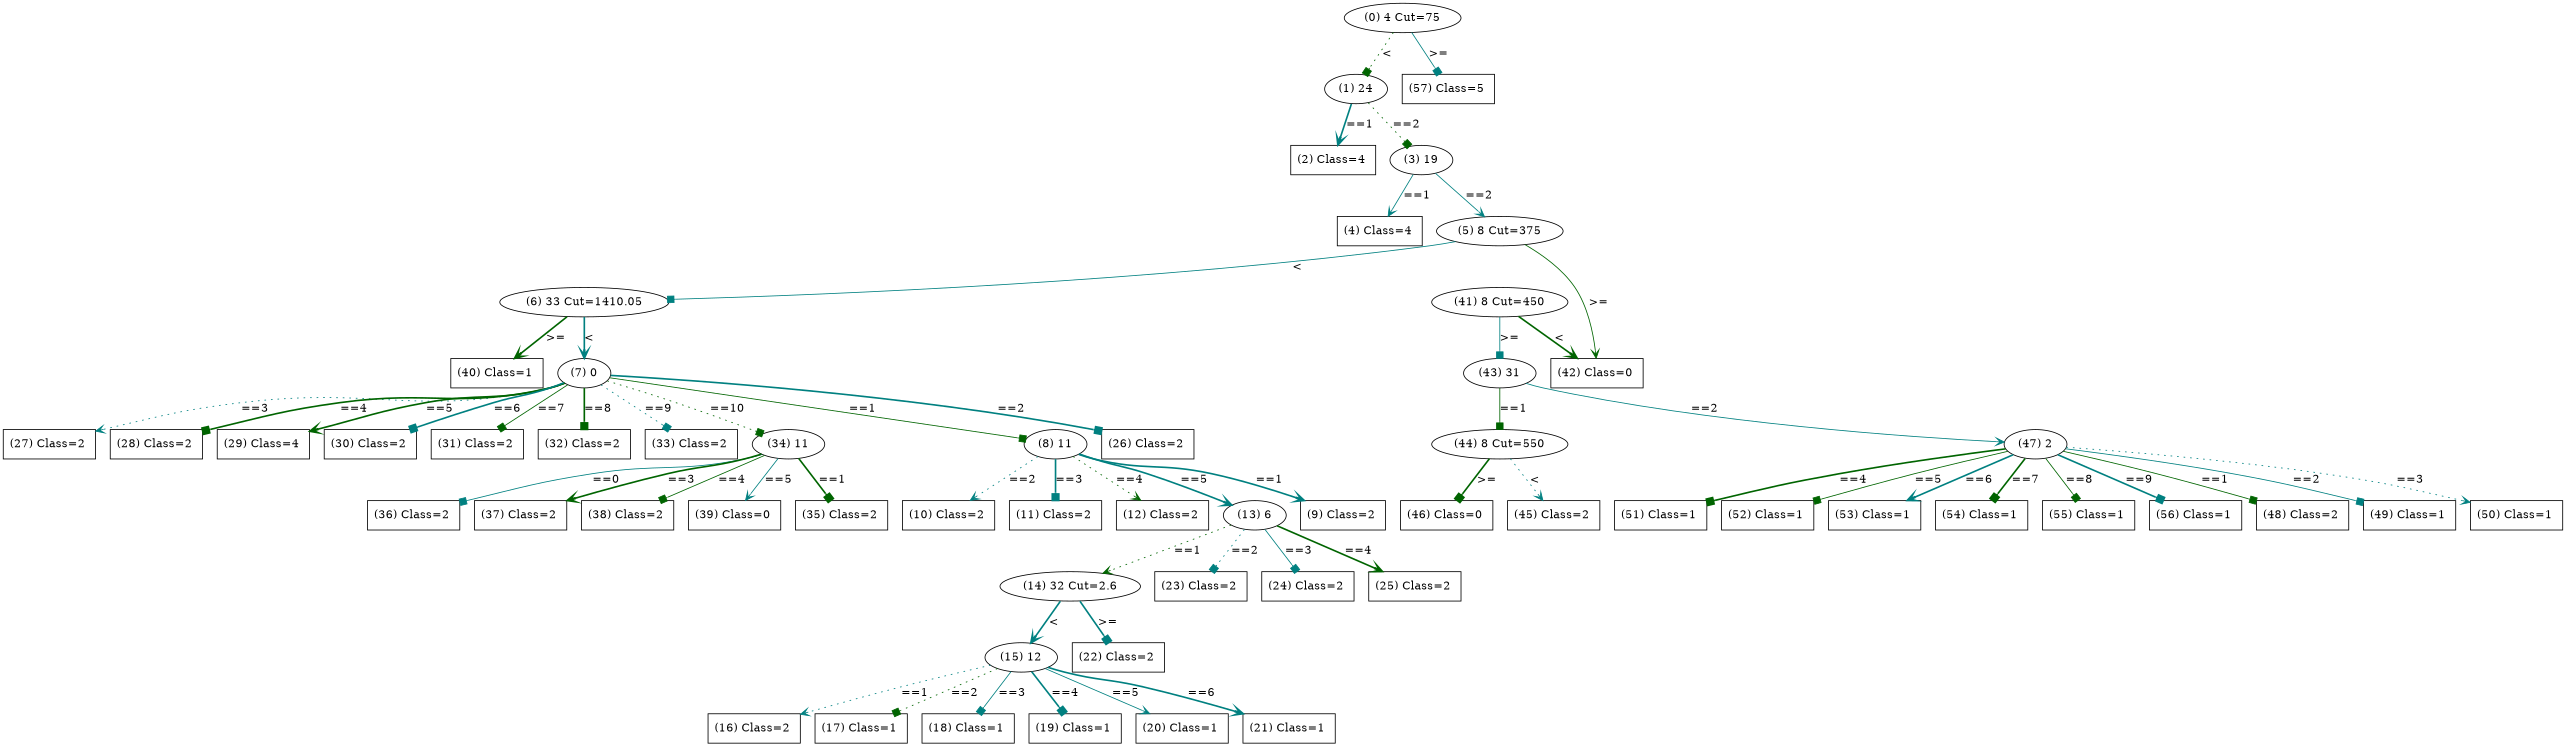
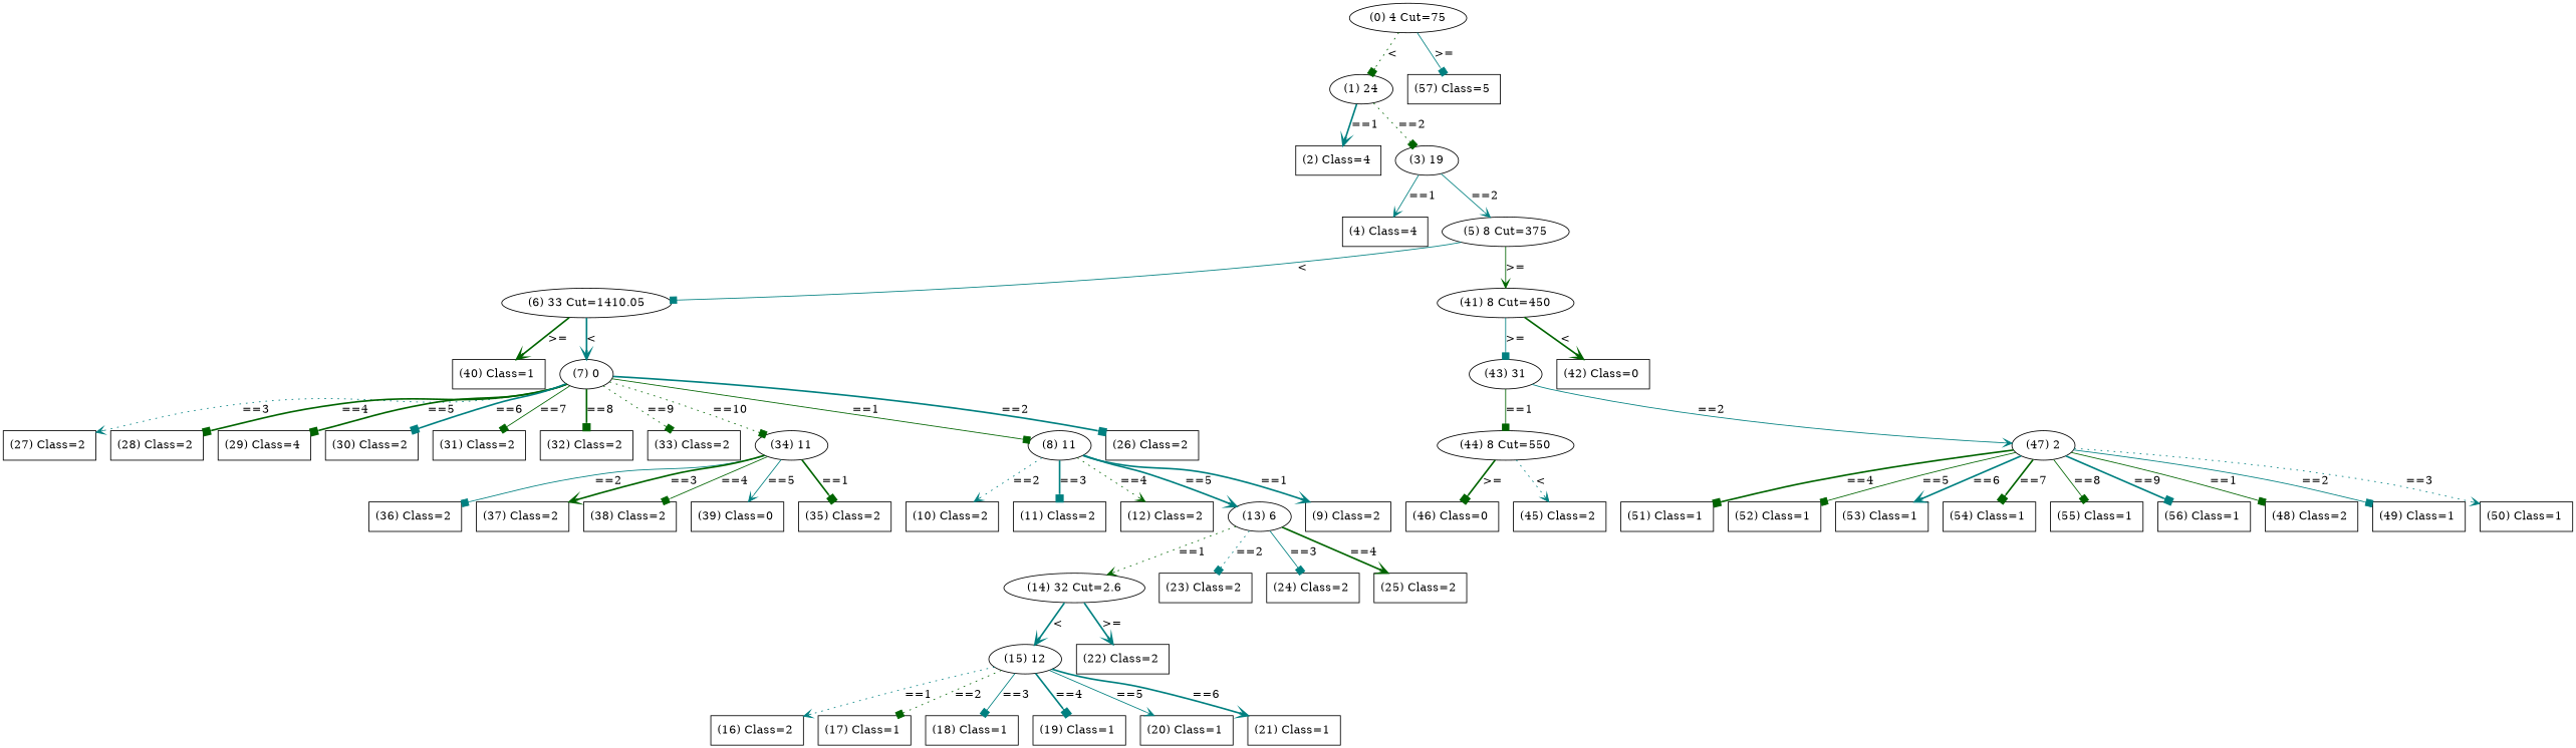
  digraph {
    node [shape=box]
    edge [arrowhead=box color=teal style=bold]
    "(0) 4 Cut=75" [shape=ellipse]
    "(1) 24" [shape=ellipse]
    "(57) Class=5 "
    "(2) Class=4 "
    "(3) 19" [shape=ellipse]
    "(4) Class=4 "
    "(5) 8 Cut=375" [shape=ellipse]
    "(6) 33 Cut=1410.05" [shape=ellipse]
    "(41) 8 Cut=450" [shape=ellipse]
    "(7) 0" [shape=ellipse]
    "(40) Class=1 "
    "(42) Class=0 "
    "(43) 31" [shape=ellipse]
    "(8) 11" [shape=ellipse]
    "(26) Class=2 "
    "(27) Class=2 "
    "(28) Class=2 "
    "(29) Class=4 "
    "(30) Class=2 "
    "(31) Class=2 "
    "(32) Class=2 "
    "(33) Class=2 "
    "(34) 11" [shape=ellipse]
    "(44) 8 Cut=550" [shape=ellipse]
    "(47) 2" [shape=ellipse]
    "(9) Class=2 "
    "(10) Class=2 "
    "(11) Class=2 "
    "(12) Class=2 "
    "(13) 6" [shape=ellipse]
    "(35) Class=2 "
    "(36) Class=2 "
    "(37) Class=2 "
    "(38) Class=2 "
    "(39) Class=0 "
    "(14) 32 Cut=2.6" [shape=ellipse]
    "(23) Class=2 "
    "(24) Class=2 "
    "(25) Class=2 "
    "(15) 12" [shape=ellipse]
    "(22) Class=2 "
    "(16) Class=2 "
    "(17) Class=1 "
    "(18) Class=1 "
    "(19) Class=1 "
    "(20) Class=1 "
    "(21) Class=1 "
    "(45) Class=2 "
    "(46) Class=0 "
    "(48) Class=2 "
    "(49) Class=1 "
    "(50) Class=1 "
    "(51) Class=1 "
    "(52) Class=1 "
    "(53) Class=1 "
    "(54) Class=1 "
    "(55) Class=1 "
    "(56) Class=1 "
    "(0) 4 Cut=75" -> "(1) 24" [color=darkgreen label="<" style=dotted]
    "(0) 4 Cut=75" -> "(57) Class=5 " [label=">=" style=solid]
    "(1) 24" -> "(2) Class=4 " [arrowhead=vee label="==1"]
    "(1) 24" -> "(3) 19" [color=darkgreen label="==2" style=dotted]
    "(3) 19" -> "(4) Class=4 " [arrowhead=vee label="==1" style=solid]
    "(3) 19" -> "(5) 8 Cut=375" [arrowhead=vee label="==2" style=solid]
    "(5) 8 Cut=375" -> "(6) 33 Cut=1410.05" [label="<" style=solid]
-   "(5) 8 Cut=375" -> "(42) Class=0 " [arrowhead=vee color=darkgreen label=">=" style=solid]
+   "(5) 8 Cut=375" -> "(41) 8 Cut=450" [arrowhead=vee color=darkgreen label=">=" style=solid]
    "(6) 33 Cut=1410.05" -> "(7) 0" [arrowhead=vee label="<"]
    "(6) 33 Cut=1410.05" -> "(40) Class=1 " [arrowhead=vee color=darkgreen label=">="]
    "(41) 8 Cut=450" -> "(42) Class=0 " [arrowhead=vee color=darkgreen label="<"]
    "(41) 8 Cut=450" -> "(43) 31" [label=">=" style=solid]
    "(7) 0" -> "(8) 11" [color=darkgreen label="==1" style=solid]
    "(7) 0" -> "(26) Class=2 " [label="==2"]
    "(7) 0" -> "(27) Class=2 " [arrowhead=vee label="==3" style=dotted]
    "(7) 0" -> "(28) Class=2 " [color=darkgreen label="==4"]
-   "(7) 0" -> "(29) Class=4 " [arrowhead=vee color=darkgreen label="==5"]
+   "(7) 0" -> "(29) Class=4 " [color=darkgreen label="==5"]
    "(7) 0" -> "(30) Class=2 " [label="==6"]
    "(7) 0" -> "(31) Class=2 " [color=darkgreen label="==7" style=solid]
    "(7) 0" -> "(32) Class=2 " [color=darkgreen label="==8"]
-   "(7) 0" -> "(33) Class=2 " [label="==9" style=dotted]
+   "(7) 0" -> "(33) Class=2 " [color=darkgreen label="==9" style=dotted]
    "(7) 0" -> "(34) 11" [color=darkgreen label="==10" style=dotted]
    "(43) 31" -> "(44) 8 Cut=550" [color=darkgreen label="==1" style=solid]
    "(43) 31" -> "(47) 2" [arrowhead=vee label="==2" style=solid]
    "(8) 11" -> "(9) Class=2 " [arrowhead=vee label="==1"]
    "(8) 11" -> "(10) Class=2 " [arrowhead=vee label="==2" style=dotted]
    "(8) 11" -> "(11) Class=2 " [label="==3"]
    "(8) 11" -> "(12) Class=2 " [arrowhead=vee color=darkgreen label="==4" style=dotted]
    "(8) 11" -> "(13) 6" [arrowhead=vee label="==5"]
    "(34) 11" -> "(35) Class=2 " [color=darkgreen label="==1"]
-   "(34) 11" -> "(36) Class=2 " [label="==0" style=solid]
+   "(34) 11" -> "(36) Class=2 " [label="==2" style=solid]
    "(34) 11" -> "(37) Class=2 " [arrowhead=vee color=darkgreen label="==3"]
    "(34) 11" -> "(38) Class=2 " [color=darkgreen label="==4" style=solid]
    "(34) 11" -> "(39) Class=0 " [arrowhead=vee label="==5" style=solid]
    "(44) 8 Cut=550" -> "(45) Class=2 " [arrowhead=vee label="<" style=dotted]
    "(44) 8 Cut=550" -> "(46) Class=0 " [color=darkgreen label=">="]
    "(47) 2" -> "(48) Class=2 " [color=darkgreen label="==1" style=solid]
    "(47) 2" -> "(49) Class=1 " [label="==2" style=solid]
    "(47) 2" -> "(50) Class=1 " [arrowhead=vee label="==3" style=dotted]
    "(47) 2" -> "(51) Class=1 " [color=darkgreen label="==4"]
    "(47) 2" -> "(52) Class=1 " [color=darkgreen label="==5" style=solid]
    "(47) 2" -> "(53) Class=1 " [arrowhead=vee label="==6"]
    "(47) 2" -> "(54) Class=1 " [color=darkgreen label="==7"]
    "(47) 2" -> "(55) Class=1 " [color=darkgreen label="==8" style=solid]
    "(47) 2" -> "(56) Class=1 " [label="==9"]
    "(13) 6" -> "(14) 32 Cut=2.6" [arrowhead=vee color=darkgreen label="==1" style=dotted]
    "(13) 6" -> "(23) Class=2 " [label="==2" style=dotted]
    "(13) 6" -> "(24) Class=2 " [label="==3" style=solid]
    "(13) 6" -> "(25) Class=2 " [arrowhead=vee color=darkgreen label="==4"]
    "(14) 32 Cut=2.6" -> "(15) 12" [arrowhead=vee label="<"]
-   "(14) 32 Cut=2.6" -> "(22) Class=2 " [label=">="]
+   "(14) 32 Cut=2.6" -> "(22) Class=2 " [arrowhead=vee label=">="]
    "(15) 12" -> "(16) Class=2 " [arrowhead=vee label="==1" style=dotted]
    "(15) 12" -> "(17) Class=1 " [color=darkgreen label="==2" style=dotted]
    "(15) 12" -> "(18) Class=1 " [label="==3" style=solid]
    "(15) 12" -> "(19) Class=1 " [label="==4"]
    "(15) 12" -> "(20) Class=1 " [arrowhead=vee label="==5" style=solid]
    "(15) 12" -> "(21) Class=1 " [arrowhead=vee label="==6"]
  }
